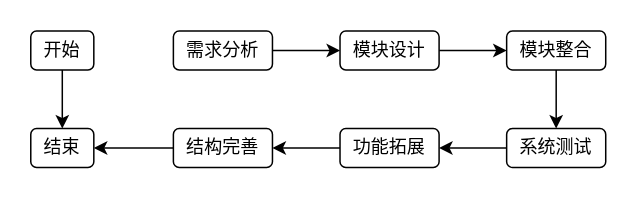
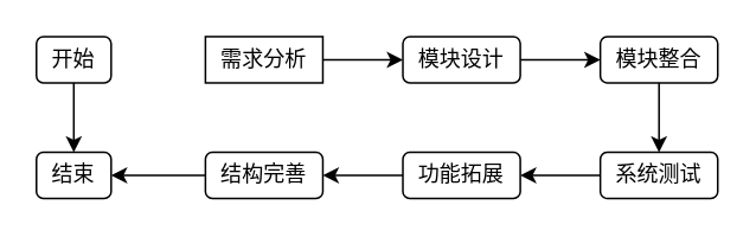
  <mxCell id="0" />
  <mxCell id="1" parent="0" />
  <mxCell id="2" value="" style="edgeStyle=orthogonalEdgeStyle;rounded=0;orthogonalLoop=1;jettySize=auto;html=1;" edge="1" parent="1" source="3" target="16"><mxGeometry relative="1" as="geometry" /></mxCell>
  <mxCell id="3" value="开始" style="rounded=1;whiteSpace=wrap;html=1;" vertex="1" parent="1"><mxGeometry x="20" y="20" width="42" height="26" as="geometry" /></mxCell>
  <mxCell id="4" value="" style="edgeStyle=orthogonalEdgeStyle;rounded=0;orthogonalLoop=1;jettySize=auto;html=1;" edge="1" parent="1" source="5" target="7"><mxGeometry relative="1" as="geometry" /></mxCell>
- <mxCell id="5" value="需求分析" style="rounded=1;whiteSpace=wrap;html=1;" vertex="1" parent="1"><mxGeometry x="115" y="20" width="66" height="26" as="geometry" /></mxCell>
+ <mxCell id="5" value="需求分析" style="whiteSpace=wrap;html=1;rounded=0;" vertex="1" parent="1"><mxGeometry x="115" y="20" width="66" height="26" as="geometry" /></mxCell>
  <mxCell id="6" value="" style="edgeStyle=orthogonalEdgeStyle;rounded=0;orthogonalLoop=1;jettySize=auto;html=1;" edge="1" parent="1" source="7" target="9"><mxGeometry relative="1" as="geometry" /></mxCell>
  <mxCell id="7" value="模块设计" style="rounded=1;whiteSpace=wrap;html=1;" vertex="1" parent="1"><mxGeometry x="226" y="20" width="66" height="26" as="geometry" /></mxCell>
  <mxCell id="8" value="" style="edgeStyle=orthogonalEdgeStyle;rounded=0;orthogonalLoop=1;jettySize=auto;html=1;" edge="1" parent="1" source="9" target="11"><mxGeometry relative="1" as="geometry" /></mxCell>
  <mxCell id="9" value="模块整合" style="rounded=1;whiteSpace=wrap;html=1;" vertex="1" parent="1"><mxGeometry x="337" y="20" width="66" height="26" as="geometry" /></mxCell>
  <mxCell id="10" style="edgeStyle=orthogonalEdgeStyle;rounded=0;orthogonalLoop=1;jettySize=auto;html=1;entryX=1;entryY=0.5;entryDx=0;entryDy=0;" edge="1" parent="1" source="11" target="13"><mxGeometry relative="1" as="geometry" /></mxCell>
  <mxCell id="11" value="系统测试" style="rounded=1;whiteSpace=wrap;html=1;" vertex="1" parent="1"><mxGeometry x="337" y="85" width="66" height="26" as="geometry" /></mxCell>
  <mxCell id="12" value="" style="edgeStyle=orthogonalEdgeStyle;rounded=0;orthogonalLoop=1;jettySize=auto;html=1;" edge="1" parent="1" source="13" target="15"><mxGeometry relative="1" as="geometry" /></mxCell>
  <mxCell id="13" value="功能拓展" style="rounded=1;whiteSpace=wrap;html=1;" vertex="1" parent="1"><mxGeometry x="226" y="85" width="66" height="26" as="geometry" /></mxCell>
  <mxCell id="14" value="" style="edgeStyle=orthogonalEdgeStyle;rounded=0;orthogonalLoop=1;jettySize=auto;html=1;" edge="1" parent="1" source="15" target="16"><mxGeometry relative="1" as="geometry" /></mxCell>
  <mxCell id="15" value="结构完善" style="rounded=1;whiteSpace=wrap;html=1;" vertex="1" parent="1"><mxGeometry x="115" y="85" width="66" height="26" as="geometry" /></mxCell>
  <mxCell id="16" value="结束" style="rounded=1;whiteSpace=wrap;html=1;" vertex="1" parent="1"><mxGeometry x="20" y="85" width="42" height="26" as="geometry" /></mxCell>
